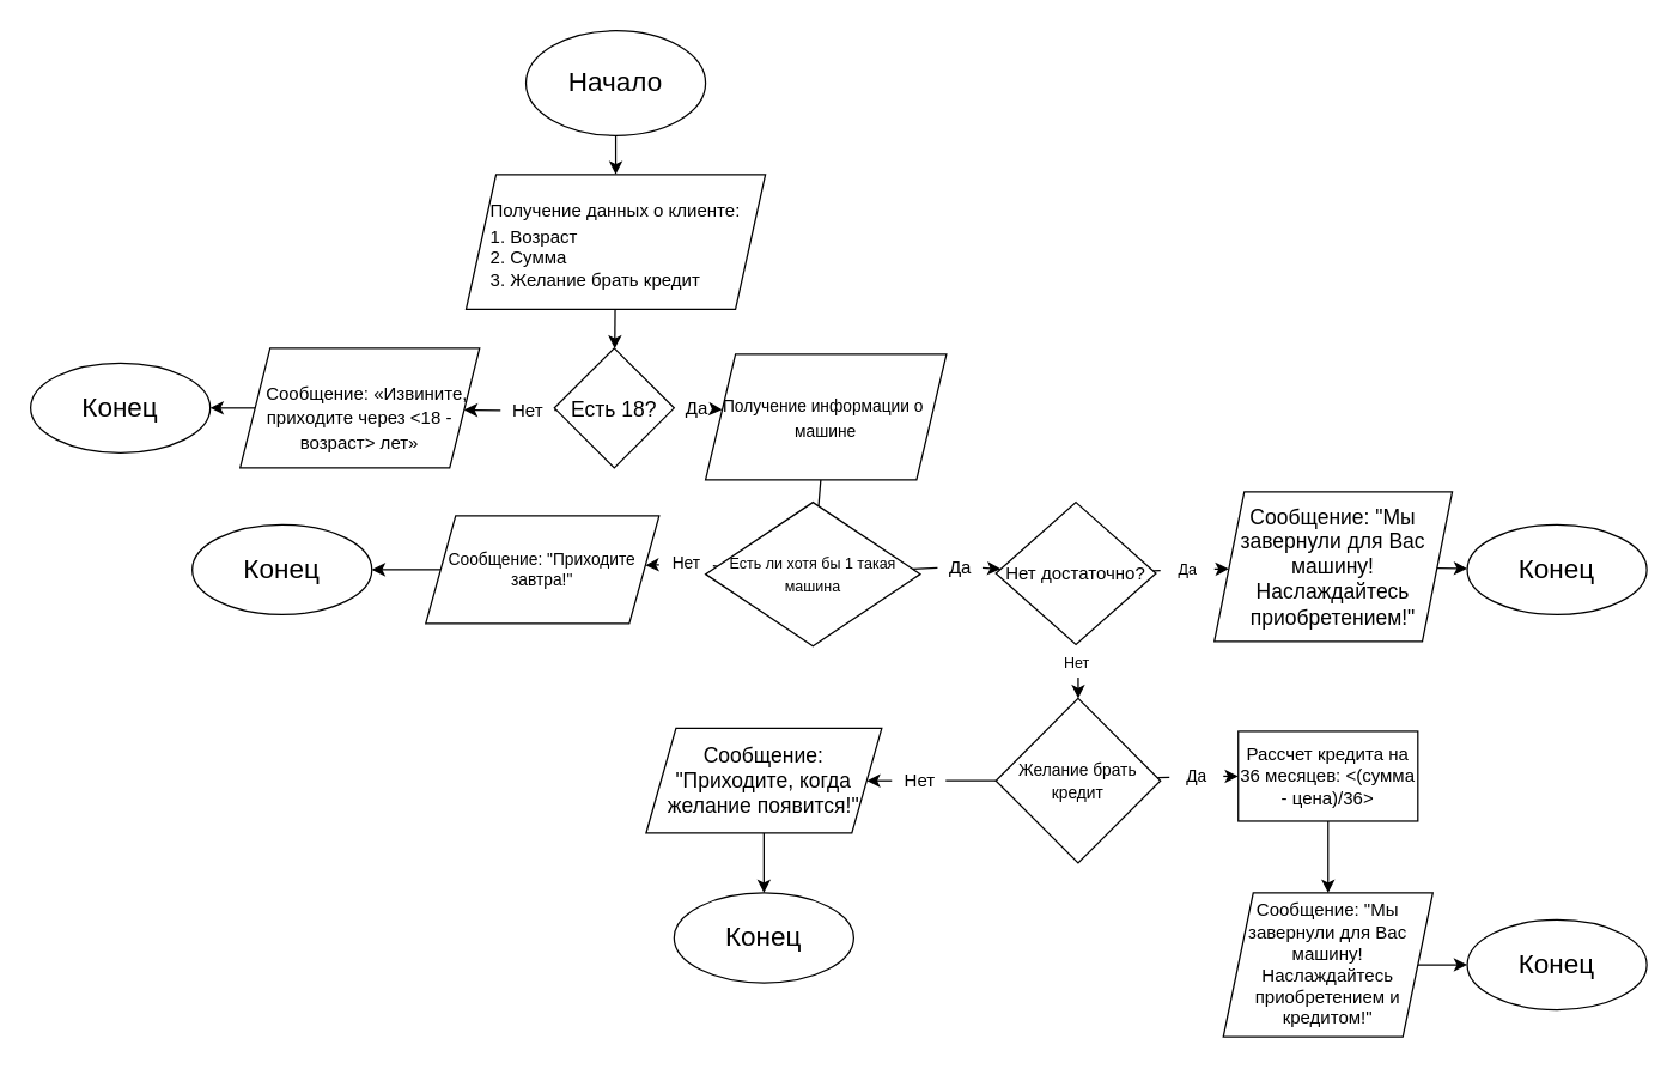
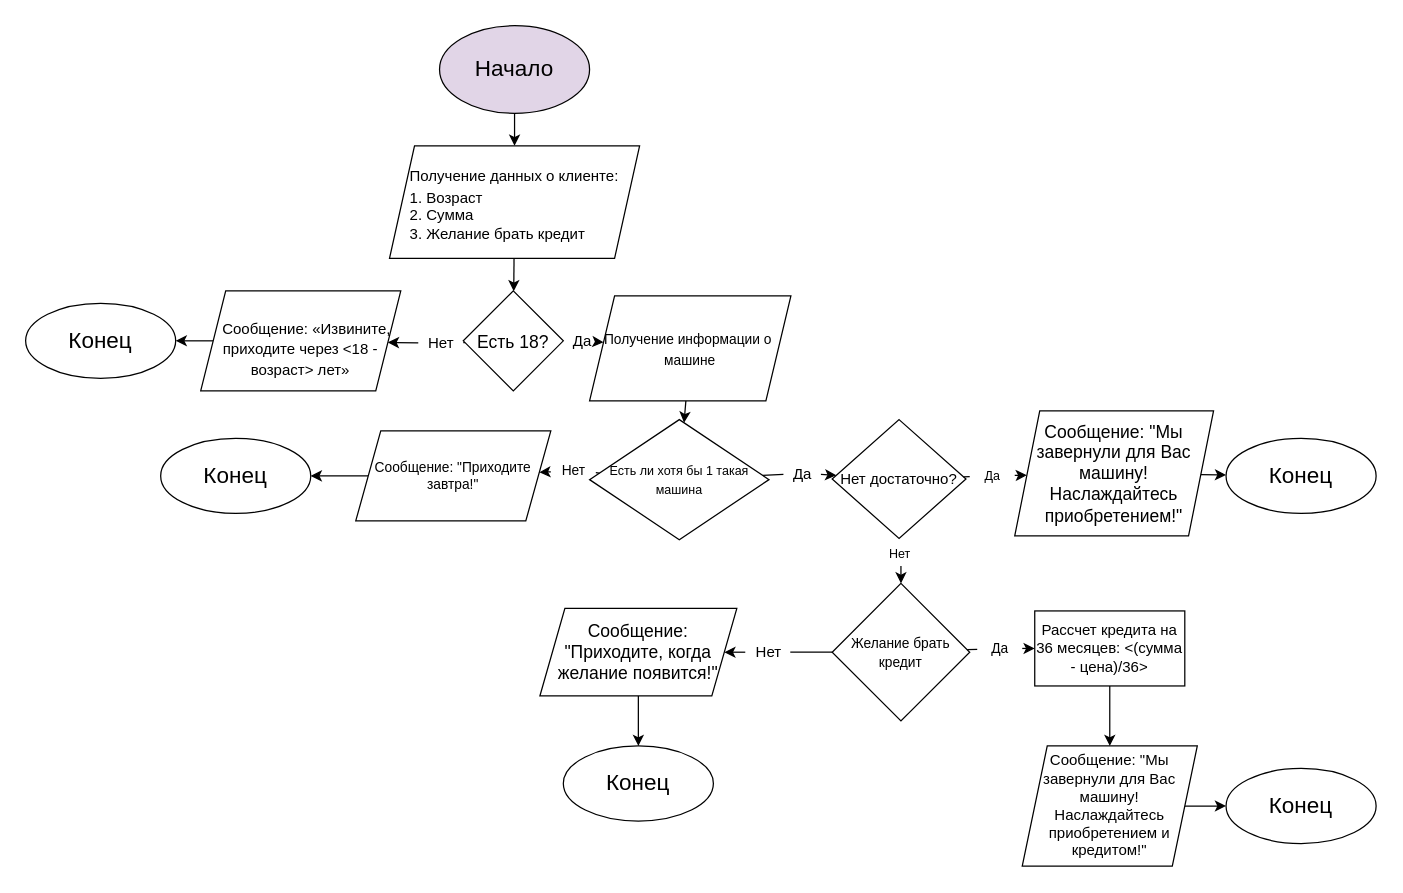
  <mxCell id="0" />
  <mxCell id="1" parent="0" />
  <mxCell id="2" value="" style="edgeStyle=none;rounded=0;orthogonalLoop=1;jettySize=auto;html=1;fontSize=12;" edge="1" parent="1" source="3" target="5"><mxGeometry relative="1" as="geometry" /></mxCell>
- <mxCell id="3" value="&lt;font style=&quot;font-size: 18px&quot;&gt;Начало&lt;/font&gt;" style="ellipse;whiteSpace=wrap;html=1;" vertex="1" parent="1"><mxGeometry x="351" y="20" width="120" height="70" as="geometry" /></mxCell>
+ <mxCell id="3" value="&lt;font style=&quot;font-size: 18px&quot;&gt;Начало&lt;/font&gt;" style="ellipse;whiteSpace=wrap;html=1;fillColor=#e1d5e7;" vertex="1" parent="1"><mxGeometry x="351" y="20" width="120" height="70" as="geometry" /></mxCell>
  <mxCell id="4" value="" style="edgeStyle=none;rounded=0;orthogonalLoop=1;jettySize=auto;html=1;fontSize=12;" edge="1" parent="1" source="5" target="8"><mxGeometry relative="1" as="geometry" /></mxCell>
  <mxCell id="5" value="&lt;div style=&quot;text-align: justify&quot;&gt;&lt;span style=&quot;font-size: 12px&quot;&gt;&lt;br&gt;&lt;/span&gt;&lt;/div&gt;&lt;div style=&quot;text-align: justify&quot;&gt;&lt;span style=&quot;font-size: 12px&quot;&gt;&lt;br&gt;&lt;/span&gt;&lt;/div&gt;&lt;div style=&quot;text-align: justify&quot;&gt;&lt;span style=&quot;font-size: 12px&quot;&gt;Получение данных о&amp;nbsp;&lt;/span&gt;&lt;span style=&quot;font-size: 12px&quot;&gt;клиенте:&lt;/span&gt;&lt;/div&gt;&lt;font&gt;&lt;font style=&quot;font-size: 12px&quot;&gt;&lt;div style=&quot;text-align: justify&quot;&gt;&lt;span&gt;1. Возраст&lt;/span&gt;&lt;/div&gt;&lt;div style=&quot;text-align: justify&quot;&gt;&lt;span&gt;2. Сумма&lt;/span&gt;&lt;/div&gt;&lt;div style=&quot;text-align: justify&quot;&gt;&lt;span&gt;3. Желание брать кредит&lt;/span&gt;&lt;/div&gt;&lt;br&gt;&lt;/font&gt;&lt;br&gt;&lt;/font&gt;" style="shape=parallelogram;perimeter=parallelogramPerimeter;whiteSpace=wrap;html=1;fixedSize=1;fontSize=18;" vertex="1" parent="1"><mxGeometry x="311" y="116" width="200" height="90" as="geometry" /></mxCell>
  <mxCell id="6" value="" style="edgeStyle=none;rounded=0;orthogonalLoop=1;jettySize=auto;html=1;fontSize=14;startArrow=none;" edge="1" parent="1" source="41" target="16"><mxGeometry relative="1" as="geometry" /></mxCell>
  <mxCell id="7" value="" style="edgeStyle=none;rounded=0;orthogonalLoop=1;jettySize=auto;html=1;fontSize=10;startArrow=none;" edge="1" parent="1" source="39" target="26"><mxGeometry relative="1" as="geometry" /></mxCell>
  <mxCell id="8" value="&lt;font style=&quot;font-size: 14px&quot;&gt;Есть 18?&lt;/font&gt;" style="rhombus;whiteSpace=wrap;html=1;fontSize=18;" vertex="1" parent="1"><mxGeometry x="370" y="232" width="80" height="80" as="geometry" /></mxCell>
  <mxCell id="9" value="Конец" style="ellipse;whiteSpace=wrap;html=1;fontSize=18;" vertex="1" parent="1"><mxGeometry x="20" y="242" width="120" height="60" as="geometry" /></mxCell>
  <mxCell id="10" value="" style="edgeStyle=none;rounded=0;orthogonalLoop=1;jettySize=auto;html=1;fontSize=14;startArrow=none;" edge="1" parent="1" source="43" target="22"><mxGeometry relative="1" as="geometry" /></mxCell>
  <mxCell id="11" value="Нет достаточно?" style="rhombus;whiteSpace=wrap;html=1;fontSize=12;" vertex="1" parent="1"><mxGeometry x="665" y="335" width="107" height="95" as="geometry" /></mxCell>
  <mxCell id="12" value="" style="edgeStyle=none;rounded=0;orthogonalLoop=1;jettySize=auto;html=1;fontSize=14;startArrow=none;" edge="1" parent="1" source="37" target="18"><mxGeometry relative="1" as="geometry" /></mxCell>
  <mxCell id="13" value="" style="edgeStyle=none;rounded=0;orthogonalLoop=1;jettySize=auto;html=1;fontSize=14;startArrow=none;" edge="1" parent="1" source="46" target="20"><mxGeometry relative="1" as="geometry" /></mxCell>
  <mxCell id="14" value="&lt;font style=&quot;font-size: 11px&quot;&gt;Желание брать кредит&lt;/font&gt;" style="rhombus;whiteSpace=wrap;html=1;fontSize=12;" vertex="1" parent="1"><mxGeometry x="665" y="466" width="110" height="110" as="geometry" /></mxCell>
  <mxCell id="15" value="" style="edgeStyle=none;rounded=0;orthogonalLoop=1;jettySize=auto;html=1;fontSize=14;" edge="1" parent="1" source="16" target="9"><mxGeometry relative="1" as="geometry" /></mxCell>
  <mxCell id="16" value="&lt;div style=&quot;font-size: 12px ; text-align: justify&quot;&gt;&lt;br&gt;&lt;/div&gt;&lt;div style=&quot;font-size: 12px ; text-align: justify&quot;&gt;&amp;nbsp; &amp;nbsp; &amp;nbsp;Сообщение:&amp;nbsp;&lt;span style=&quot;font-family: &amp;#34;calibri&amp;#34; , sans-serif&quot;&gt;«Извините,&lt;/span&gt;&lt;/div&gt;&lt;span lang=&quot;RU&quot; style=&quot;font-size: 12px ; line-height: 12.84px ; font-family: &amp;#34;calibri&amp;#34; , sans-serif&quot;&gt;приходите через &amp;lt;18 - возраст&amp;gt;&lt;/span&gt;&lt;span style=&quot;font-size: 12px ; line-height: 12.84px ; font-family: &amp;#34;calibri&amp;#34; , sans-serif&quot;&gt;&amp;nbsp;лет&lt;/span&gt;&lt;span lang=&quot;RU&quot; style=&quot;font-size: 12px ; line-height: 12.84px ; font-family: &amp;#34;calibri&amp;#34; , sans-serif&quot;&gt;»&lt;/span&gt;" style="shape=parallelogram;perimeter=parallelogramPerimeter;whiteSpace=wrap;html=1;fixedSize=1;fontSize=14;" vertex="1" parent="1"><mxGeometry x="160" y="232" width="160" height="80" as="geometry" /></mxCell>
  <mxCell id="17" value="" style="edgeStyle=none;rounded=0;orthogonalLoop=1;jettySize=auto;html=1;fontSize=14;" edge="1" parent="1" source="18" target="24"><mxGeometry relative="1" as="geometry" /></mxCell>
  <mxCell id="18" value="Сообщение: &quot;Приходите, когда желание появится!&quot;" style="shape=parallelogram;perimeter=parallelogramPerimeter;whiteSpace=wrap;html=1;fixedSize=1;fontSize=14;" vertex="1" parent="1"><mxGeometry x="431.25" y="486" width="157.5" height="70" as="geometry" /></mxCell>
  <mxCell id="19" value="" style="edgeStyle=none;rounded=0;orthogonalLoop=1;jettySize=auto;html=1;fontSize=12;" edge="1" parent="1" source="20" target="28"><mxGeometry relative="1" as="geometry" /></mxCell>
  <mxCell id="20" value="Рассчет кредита на 36 месяцев: &amp;lt;(сумма - цена)/36&amp;gt;" style="whiteSpace=wrap;html=1;" vertex="1" parent="1"><mxGeometry x="827" y="488" width="120" height="60" as="geometry" /></mxCell>
  <mxCell id="21" value="" style="edgeStyle=none;rounded=0;orthogonalLoop=1;jettySize=auto;html=1;fontSize=14;" edge="1" parent="1" source="22" target="23"><mxGeometry relative="1" as="geometry" /></mxCell>
  <mxCell id="22" value="Сообщение: &quot;Мы завернули для Вас машину! Наслаждайтесь приобретением!&quot;" style="shape=parallelogram;perimeter=parallelogramPerimeter;whiteSpace=wrap;html=1;fixedSize=1;fontSize=14;" vertex="1" parent="1"><mxGeometry x="811" y="328" width="159" height="100" as="geometry" /></mxCell>
  <mxCell id="23" value="&lt;span style=&quot;font-size: 18px&quot;&gt;Конец&lt;/span&gt;" style="ellipse;whiteSpace=wrap;html=1;fontSize=14;" vertex="1" parent="1"><mxGeometry x="980" y="350" width="120" height="60" as="geometry" /></mxCell>
  <mxCell id="24" value="&lt;span style=&quot;font-size: 18px&quot;&gt;Конец&lt;/span&gt;" style="ellipse;whiteSpace=wrap;html=1;fontSize=14;" vertex="1" parent="1"><mxGeometry x="450" y="596" width="120" height="60" as="geometry" /></mxCell>
- <mxCell id="25" value="" style="edgeStyle=none;rounded=0;orthogonalLoop=1;jettySize=auto;html=1;fontSize=12;endArrow=none;" edge="1" parent="1" source="26" target="32"><mxGeometry relative="1" as="geometry" /></mxCell>
+ <mxCell id="25" value="" style="edgeStyle=none;rounded=0;orthogonalLoop=1;jettySize=auto;html=1;fontSize=12;" edge="1" parent="1" source="26" target="32"><mxGeometry relative="1" as="geometry" /></mxCell>
  <mxCell id="26" value="&lt;font style=&quot;font-size: 11px&quot;&gt;Получение информации о&amp;nbsp; машине&lt;/font&gt;" style="shape=parallelogram;perimeter=parallelogramPerimeter;whiteSpace=wrap;html=1;fixedSize=1;fontSize=14;" vertex="1" parent="1"><mxGeometry x="471" y="236" width="161" height="84" as="geometry" /></mxCell>
  <mxCell id="27" value="" style="edgeStyle=none;rounded=0;orthogonalLoop=1;jettySize=auto;html=1;fontSize=12;" edge="1" parent="1" source="28" target="29"><mxGeometry relative="1" as="geometry" /></mxCell>
  <mxCell id="28" value="&lt;font style=&quot;font-size: 12px&quot;&gt;Сообщение: &quot;Мы завернули для Вас машину! Наслаждайтесь приобретением и кредитом!&quot;&lt;/font&gt;" style="shape=parallelogram;perimeter=parallelogramPerimeter;whiteSpace=wrap;html=1;fixedSize=1;fontSize=12;" vertex="1" parent="1"><mxGeometry x="817" y="596" width="140" height="96" as="geometry" /></mxCell>
  <mxCell id="29" value="&lt;span style=&quot;font-size: 18px&quot;&gt;Конец&lt;/span&gt;" style="ellipse;whiteSpace=wrap;html=1;" vertex="1" parent="1"><mxGeometry x="980" y="614" width="120" height="60" as="geometry" /></mxCell>
  <mxCell id="30" value="" style="edgeStyle=none;rounded=0;orthogonalLoop=1;jettySize=auto;html=1;fontSize=10;startArrow=none;" edge="1" parent="1" source="35" target="11"><mxGeometry relative="1" as="geometry" /></mxCell>
  <mxCell id="31" value="" style="edgeStyle=none;rounded=0;orthogonalLoop=1;jettySize=auto;html=1;fontSize=11;startArrow=none;" edge="1" parent="1" source="51" target="49"><mxGeometry relative="1" as="geometry" /></mxCell>
  <mxCell id="32" value="&lt;font style=&quot;font-size: 10px&quot;&gt;Есть ли хотя бы 1 такая машина&lt;/font&gt;" style="rhombus;whiteSpace=wrap;html=1;fontSize=12;" vertex="1" parent="1"><mxGeometry x="471" y="335" width="143.5" height="96" as="geometry" /></mxCell>
  <mxCell id="33" value="" style="edgeStyle=none;rounded=0;orthogonalLoop=1;jettySize=auto;html=1;fontSize=10;" edge="1" parent="1" source="34" target="14"><mxGeometry relative="1" as="geometry" /></mxCell>
  <mxCell id="34" value="&lt;font style=&quot;font-size: 12px&quot;&gt;&lt;br&gt;&lt;/font&gt;" style="text;html=1;align=center;verticalAlign=middle;resizable=0;points=[];autosize=1;strokeColor=none;fillColor=none;fontSize=14;" vertex="1" parent="1"><mxGeometry x="708" y="428" width="24" height="24" as="geometry" /></mxCell>
  <mxCell id="35" value="&lt;font style=&quot;font-size: 12px&quot;&gt;Да&lt;/font&gt;" style="text;html=1;align=center;verticalAlign=middle;resizable=0;points=[];autosize=1;strokeColor=none;fillColor=none;fontSize=14;" vertex="1" parent="1"><mxGeometry x="626" y="368" width="30" height="20" as="geometry" /></mxCell>
  <mxCell id="36" value="" style="edgeStyle=none;rounded=0;orthogonalLoop=1;jettySize=auto;html=1;fontSize=10;endArrow=none;" edge="1" parent="1" source="32" target="35"><mxGeometry relative="1" as="geometry"><mxPoint x="630.984" y="379.197" as="sourcePoint" /><mxPoint x="670.736" y="378.662" as="targetPoint" /></mxGeometry></mxCell>
  <mxCell id="37" value="Нет" style="text;html=1;align=center;verticalAlign=middle;resizable=0;points=[];autosize=1;strokeColor=none;fillColor=none;fontSize=12;" vertex="1" parent="1"><mxGeometry x="595.5" y="509" width="36" height="24" as="geometry" /></mxCell>
  <mxCell id="38" value="" style="edgeStyle=none;rounded=0;orthogonalLoop=1;jettySize=auto;html=1;fontSize=14;endArrow=none;" edge="1" parent="1" source="14" target="37"><mxGeometry relative="1" as="geometry"><mxPoint x="669.545" y="525.545" as="sourcePoint" /><mxPoint x="568.566" y="534.643" as="targetPoint" /></mxGeometry></mxCell>
  <mxCell id="39" value="&lt;font style=&quot;font-size: 12px&quot;&gt;Да&lt;/font&gt;" style="text;html=1;align=center;verticalAlign=middle;resizable=0;points=[];autosize=1;strokeColor=none;fillColor=none;fontSize=14;" vertex="1" parent="1"><mxGeometry x="450" y="262" width="30" height="20" as="geometry" /></mxCell>
  <mxCell id="40" value="" style="edgeStyle=none;rounded=0;orthogonalLoop=1;jettySize=auto;html=1;fontSize=10;endArrow=none;" edge="1" parent="1" source="8" target="39"><mxGeometry relative="1" as="geometry"><mxPoint x="450" y="276" as="sourcePoint" /><mxPoint x="509" y="276" as="targetPoint" /></mxGeometry></mxCell>
  <mxCell id="41" value="Нет" style="text;html=1;align=center;verticalAlign=middle;resizable=0;points=[];autosize=1;strokeColor=none;fillColor=none;fontSize=12;" vertex="1" parent="1"><mxGeometry x="334" y="262" width="36" height="24" as="geometry" /></mxCell>
  <mxCell id="42" value="" style="edgeStyle=none;rounded=0;orthogonalLoop=1;jettySize=auto;html=1;fontSize=14;endArrow=none;" edge="1" parent="1" source="8" target="41"><mxGeometry relative="1" as="geometry"><mxPoint x="370" y="276" as="sourcePoint" /><mxPoint x="317.5" y="276" as="targetPoint" /></mxGeometry></mxCell>
  <mxCell id="43" value="Да" style="text;html=1;align=center;verticalAlign=middle;resizable=0;points=[];autosize=1;strokeColor=none;fillColor=none;fontSize=10;" vertex="1" parent="1"><mxGeometry x="775" y="368" width="36" height="24" as="geometry" /></mxCell>
  <mxCell id="44" value="" style="edgeStyle=none;rounded=0;orthogonalLoop=1;jettySize=auto;html=1;fontSize=14;endArrow=none;" edge="1" parent="1" source="11" target="43"><mxGeometry relative="1" as="geometry"><mxPoint x="774.808" y="380.329" as="sourcePoint" /><mxPoint x="807.955" y="380.223" as="targetPoint" /></mxGeometry></mxCell>
  <mxCell id="45" value="Нет" style="text;html=1;align=center;verticalAlign=middle;resizable=0;points=[];autosize=1;strokeColor=none;fillColor=none;fontSize=10;" vertex="1" parent="1"><mxGeometry x="700.5" y="430" width="36" height="24" as="geometry" /></mxCell>
  <mxCell id="46" value="Да" style="text;html=1;align=center;verticalAlign=middle;resizable=0;points=[];autosize=1;strokeColor=none;fillColor=none;fontSize=11;" vertex="1" parent="1"><mxGeometry x="781" y="506" width="36" height="24" as="geometry" /></mxCell>
  <mxCell id="47" value="" style="edgeStyle=none;rounded=0;orthogonalLoop=1;jettySize=auto;html=1;fontSize=14;endArrow=none;" edge="1" parent="1" source="14" target="46"><mxGeometry relative="1" as="geometry"><mxPoint x="774.029" y="520.029" as="sourcePoint" /><mxPoint x="827" y="519.078" as="targetPoint" /></mxGeometry></mxCell>
  <mxCell id="48" value="" style="edgeStyle=none;rounded=0;orthogonalLoop=1;jettySize=auto;html=1;fontSize=11;" edge="1" parent="1" source="49" target="50"><mxGeometry relative="1" as="geometry" /></mxCell>
  <mxCell id="49" value="Сообщение: &quot;Приходите завтра!&quot;" style="shape=parallelogram;perimeter=parallelogramPerimeter;whiteSpace=wrap;html=1;fixedSize=1;fontSize=11;" vertex="1" parent="1"><mxGeometry x="284" y="344" width="156" height="72" as="geometry" /></mxCell>
  <mxCell id="50" value="&lt;span style=&quot;font-size: 18px&quot;&gt;Конец&lt;/span&gt;" style="ellipse;whiteSpace=wrap;html=1;fontSize=11;" vertex="1" parent="1"><mxGeometry x="128" y="350" width="120" height="60" as="geometry" /></mxCell>
  <mxCell id="51" value="Нет" style="text;html=1;align=center;verticalAlign=middle;resizable=0;points=[];autosize=1;strokeColor=none;fillColor=none;fontSize=11;" vertex="1" parent="1"><mxGeometry x="440" y="364" width="36" height="24" as="geometry" /></mxCell>
  <mxCell id="52" value="" style="edgeStyle=none;rounded=0;orthogonalLoop=1;jettySize=auto;html=1;fontSize=11;endArrow=none;" edge="1" parent="1" source="32" target="51"><mxGeometry relative="1" as="geometry"><mxPoint x="472.737" y="381.838" as="sourcePoint" /><mxPoint x="429.688" y="381.123" as="targetPoint" /></mxGeometry></mxCell>
